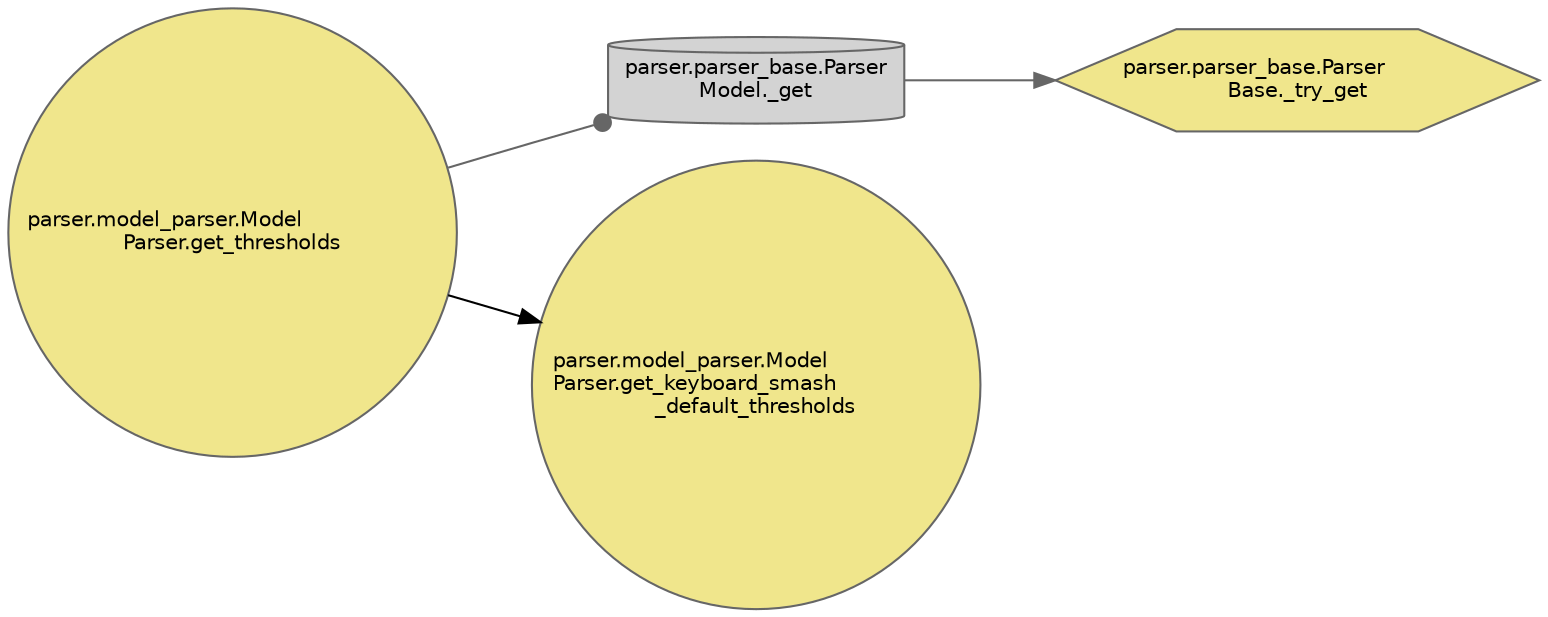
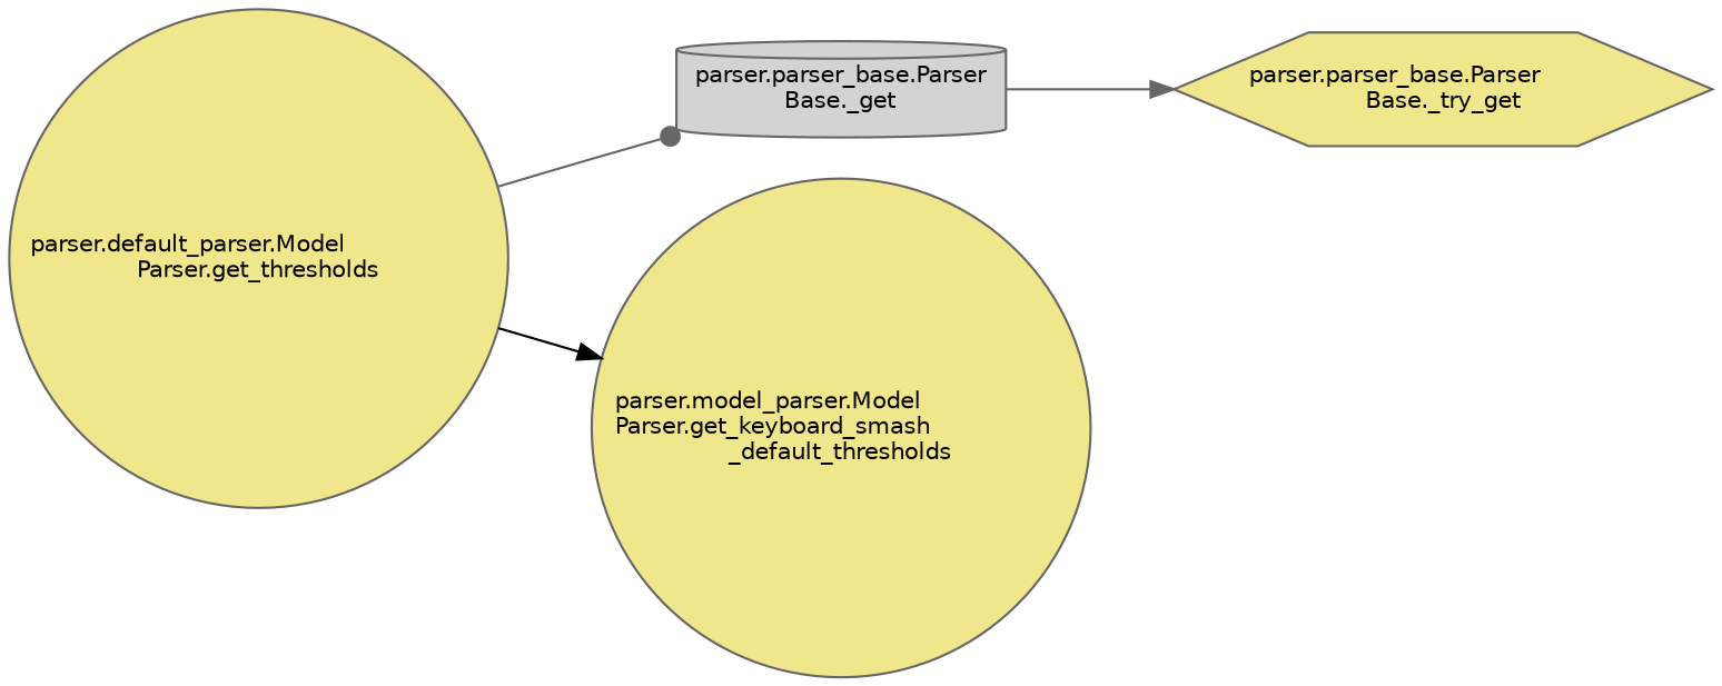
  digraph {
    rankdir=LR
    node [color=grey40 fillcolor=khaki fontname=Helvetica fontsize=10 shape=circle style=filled]
    edge [arrowhead=normal color=gray40 fontname=Helvetica fontsize=10 labelfontname=Helvetica labelfontsize=10 style=solid]
-   n1 [color=gray40 fontcolor=black height=0.2 label="parser.model_parser.Model\lParser.get_thresholds" width=0.4]
-   n2 [fillcolor=lightgrey height=0.2 label="parser.parser_base.Parser\lModel._get" shape=cylinder width=0.4]
+   n1 [color=gray40 fontcolor=black height=0.2 label="parser.default_parser.Model\lParser.get_thresholds" width=0.4]
+   n2 [fillcolor=lightgrey height=0.2 label="parser.parser_base.Parser\lBase._get" shape=cylinder width=0.4]
    n3 [height=0.2 label="parser.model_parser.Model\lParser.get_keyboard_smash\l_default_thresholds" width=0.4]
    n4 [height=0.2 label="parser.parser_base.Parser\lBase._try_get" shape=hexagon width=0.4]
    n1 -> n2 [arrowhead=dot]
    n1 -> n3 [color=black]
    n2 -> n4
  }
